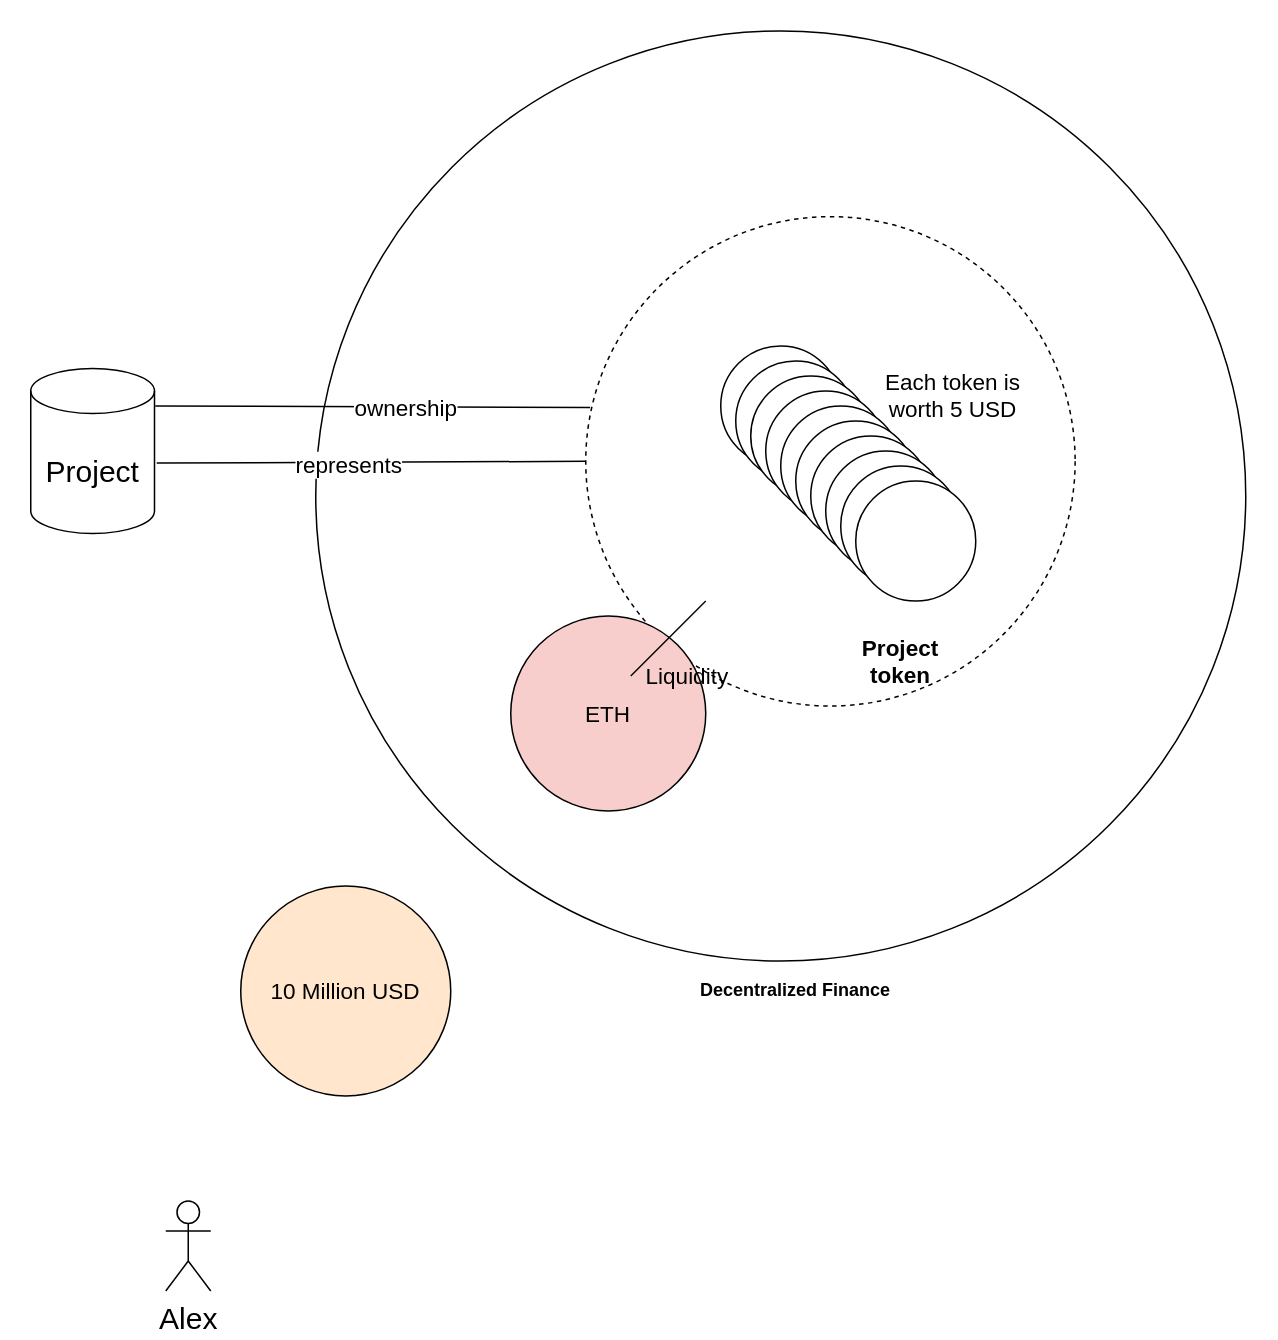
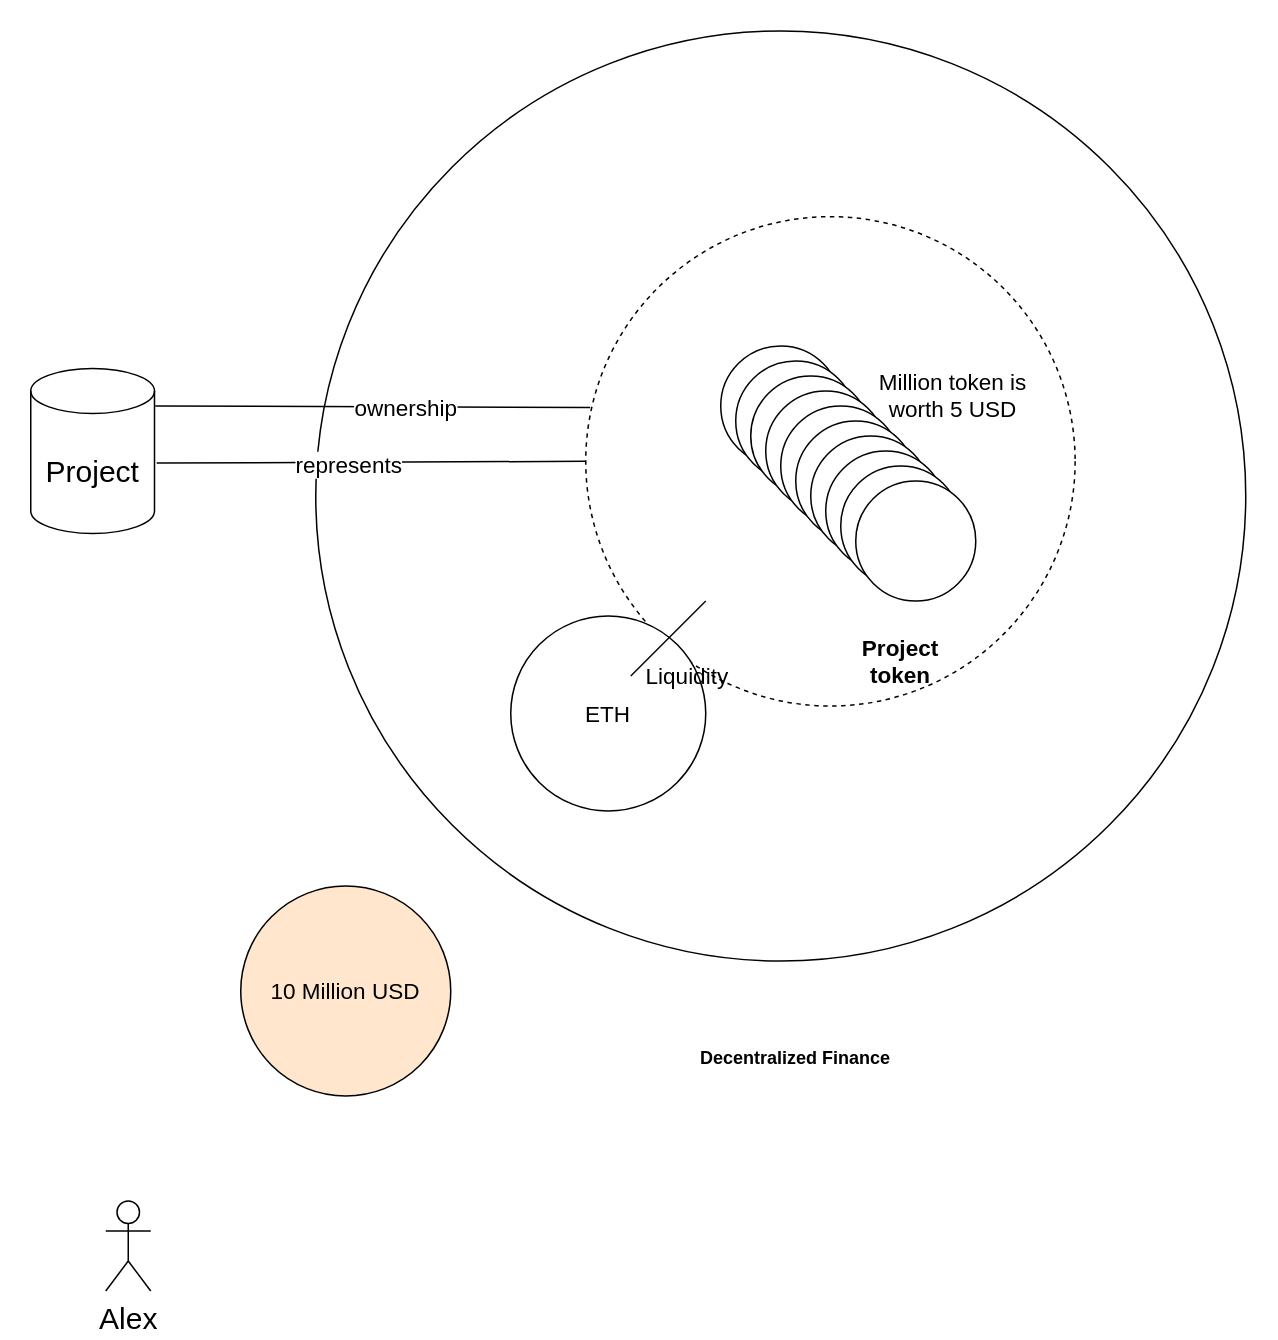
  <mxCell id="0" />
  <mxCell id="1" parent="0" />
  <mxCell id="2" value="" style="ellipse;whiteSpace=wrap;html=1;aspect=fixed;fontSize=15;" vertex="1" parent="1"><mxGeometry x="210" y="20" width="620" height="620" as="geometry" /></mxCell>
  <mxCell id="3" value="" style="ellipse;whiteSpace=wrap;html=1;aspect=fixed;dashed=1;" vertex="1" parent="1"><mxGeometry x="390" y="143.75" width="326.25" height="326.25" as="geometry" /></mxCell>
  <mxCell id="4" value="" style="ellipse;whiteSpace=wrap;html=1;aspect=fixed;" vertex="1" parent="1"><mxGeometry x="480" y="230" width="80" height="80" as="geometry" /></mxCell>
  <mxCell id="5" value="" style="ellipse;whiteSpace=wrap;html=1;aspect=fixed;" vertex="1" parent="1"><mxGeometry x="490" y="240" width="80" height="80" as="geometry" /></mxCell>
  <mxCell id="6" value="" style="ellipse;whiteSpace=wrap;html=1;aspect=fixed;" vertex="1" parent="1"><mxGeometry x="500" y="250" width="80" height="80" as="geometry" /></mxCell>
  <mxCell id="7" value="" style="ellipse;whiteSpace=wrap;html=1;aspect=fixed;" vertex="1" parent="1"><mxGeometry x="510" y="260" width="80" height="80" as="geometry" /></mxCell>
  <mxCell id="8" value="" style="ellipse;whiteSpace=wrap;html=1;aspect=fixed;" vertex="1" parent="1"><mxGeometry x="520" y="270" width="80" height="80" as="geometry" /></mxCell>
  <mxCell id="9" value="" style="ellipse;whiteSpace=wrap;html=1;aspect=fixed;" vertex="1" parent="1"><mxGeometry x="530" y="280" width="80" height="80" as="geometry" /></mxCell>
  <mxCell id="10" value="" style="ellipse;whiteSpace=wrap;html=1;aspect=fixed;" vertex="1" parent="1"><mxGeometry x="540" y="290" width="80" height="80" as="geometry" /></mxCell>
  <mxCell id="11" value="" style="ellipse;whiteSpace=wrap;html=1;aspect=fixed;" vertex="1" parent="1"><mxGeometry x="550" y="300" width="80" height="80" as="geometry" /></mxCell>
  <mxCell id="12" value="" style="ellipse;whiteSpace=wrap;html=1;aspect=fixed;" vertex="1" parent="1"><mxGeometry x="560" y="310" width="80" height="80" as="geometry" /></mxCell>
  <mxCell id="13" value="" style="ellipse;whiteSpace=wrap;html=1;aspect=fixed;" vertex="1" parent="1"><mxGeometry x="570" y="320" width="80" height="80" as="geometry" /></mxCell>
  <mxCell id="14" value="Project" style="shape=cylinder3;whiteSpace=wrap;html=1;boundedLbl=1;backgroundOutline=1;size=15;fontSize=20;" vertex="1" parent="1"><mxGeometry x="20" y="245" width="82.5" height="110" as="geometry" /></mxCell>
- <mxCell id="15" value="Alex" style="shape=umlActor;verticalLabelPosition=bottom;verticalAlign=top;html=1;outlineConnect=0;fontSize=20;" vertex="1" parent="1"><mxGeometry x="110" y="800" width="30" height="60" as="geometry" /></mxCell>
+ <mxCell id="15" value="Alex" style="shape=umlActor;verticalLabelPosition=bottom;verticalAlign=top;html=1;outlineConnect=0;fontSize=20;" vertex="1" parent="1"><mxGeometry x="70" y="800" width="30" height="60" as="geometry" /></mxCell>
  <mxCell id="16" value="" style="endArrow=none;html=1;fontSize=15;exitX=1.018;exitY=0.573;exitDx=0;exitDy=0;exitPerimeter=0;entryX=0;entryY=0.5;entryDx=0;entryDy=0;" edge="1" parent="1" source="14" target="3"><mxGeometry width="50" height="50" relative="1" as="geometry"><mxPoint x="410" y="580" as="sourcePoint" /><mxPoint x="460" y="530" as="targetPoint" /></mxGeometry></mxCell>
  <mxCell id="17" value="represents" style="edgeLabel;html=1;align=center;verticalAlign=middle;resizable=0;points=[];fontSize=15;" vertex="1" connectable="0" parent="16"><mxGeometry x="-0.106" y="-1" relative="1" as="geometry"><mxPoint as="offset" /></mxGeometry></mxCell>
  <mxCell id="18" value="" style="endArrow=none;html=1;fontSize=15;entryX=0.009;entryY=0.39;entryDx=0;entryDy=0;entryPerimeter=0;" edge="1" parent="1" target="3"><mxGeometry width="50" height="50" relative="1" as="geometry"><mxPoint x="103" y="270" as="sourcePoint" /><mxPoint x="387" y="270" as="targetPoint" /></mxGeometry></mxCell>
  <mxCell id="19" value="ownership" style="edgeLabel;html=1;align=center;verticalAlign=middle;resizable=0;points=[];fontSize=15;" vertex="1" connectable="0" parent="18"><mxGeometry x="0.155" relative="1" as="geometry"><mxPoint as="offset" /></mxGeometry></mxCell>
  <mxCell id="20" value="10 Million USD" style="ellipse;whiteSpace=wrap;html=1;aspect=fixed;fontSize=15;fillColor=#ffe6cc;" vertex="1" parent="1"><mxGeometry x="160" y="590" width="140" height="140" as="geometry" /></mxCell>
- <mxCell id="21" value="ETH" style="ellipse;whiteSpace=wrap;html=1;aspect=fixed;fontSize=15;fillColor=#f8cecc;" vertex="1" parent="1"><mxGeometry x="340" y="410" width="130" height="130" as="geometry" /></mxCell>
- <mxCell id="22" value="Each token is worth 5 USD" style="text;html=1;strokeColor=none;fillColor=none;align=center;verticalAlign=middle;whiteSpace=wrap;rounded=0;fontSize=15;" vertex="1" parent="1"><mxGeometry x="570" y="230" width="130" height="65" as="geometry" /></mxCell>
+ <mxCell id="21" value="ETH" style="ellipse;whiteSpace=wrap;html=1;aspect=fixed;fontSize=15;" vertex="1" parent="1"><mxGeometry x="340" y="410" width="130" height="130" as="geometry" /></mxCell>
+ <mxCell id="22" value="Million token is worth 5 USD" style="text;html=1;strokeColor=none;fillColor=none;align=center;verticalAlign=middle;whiteSpace=wrap;rounded=0;fontSize=15;" vertex="1" parent="1"><mxGeometry x="570" y="230" width="130" height="65" as="geometry" /></mxCell>
  <mxCell id="23" value="" style="endArrow=none;html=1;fontSize=15;" edge="1" parent="1"><mxGeometry width="50" height="50" relative="1" as="geometry"><mxPoint x="420" y="450" as="sourcePoint" /><mxPoint x="470" y="400" as="targetPoint" /></mxGeometry></mxCell>
  <mxCell id="24" value="Project token" style="text;html=1;strokeColor=none;fillColor=none;align=center;verticalAlign=middle;whiteSpace=wrap;rounded=0;fontSize=15;fontStyle=1" vertex="1" parent="1"><mxGeometry x="580" y="430" width="40" height="20" as="geometry" /></mxCell>
  <mxCell id="25" value="Liquidity&amp;nbsp;" style="text;html=1;strokeColor=none;fillColor=none;align=center;verticalAlign=middle;whiteSpace=wrap;rounded=0;fontSize=15;" vertex="1" parent="1"><mxGeometry x="420" y="440" width="80" height="20" as="geometry" /></mxCell>
- <mxCell id="26" value="Decentralized Finance" style="text;html=1;strokeColor=none;fillColor=none;align=center;verticalAlign=middle;whiteSpace=wrap;rounded=0;fontStyle=1" vertex="1" parent="1"><mxGeometry x="430" y="650" width="200" height="20" as="geometry" /></mxCell>
+ <mxCell id="26" value="Decentralized Finance" style="text;html=1;strokeColor=none;fillColor=none;align=center;verticalAlign=middle;whiteSpace=wrap;rounded=0;fontStyle=1" vertex="1" parent="1"><mxGeometry x="430" y="695" width="200" height="20" as="geometry" /></mxCell>
